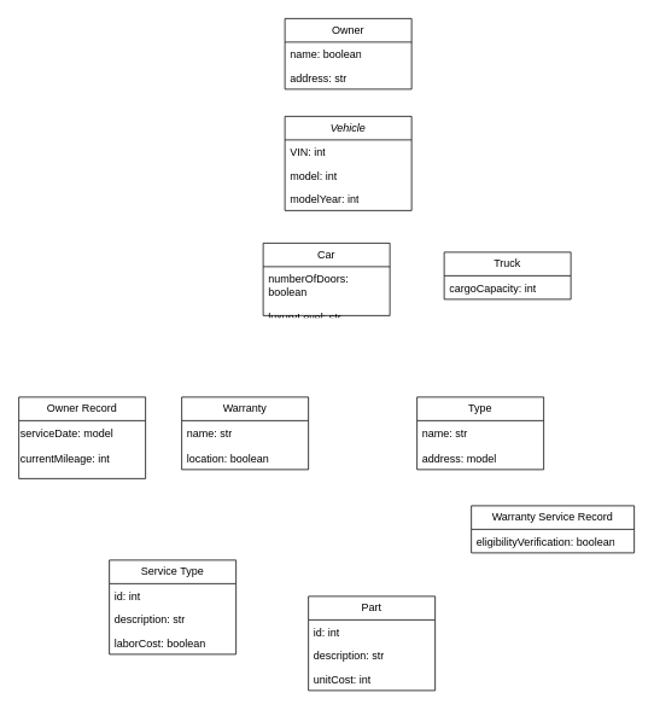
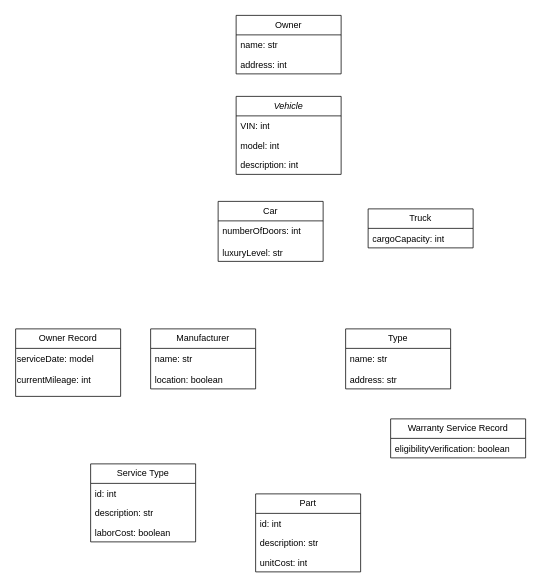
  <mxCell id="0" />
  <mxCell id="1" parent="0" />
  <mxCell id="2" value="Owner" style="swimlane;fontStyle=0;childLayout=stackLayout;horizontal=1;startSize=26;fillColor=none;horizontalStack=0;resizeParent=1;resizeParentMax=0;resizeLast=0;collapsible=1;marginBottom=0;whiteSpace=wrap;html=1;" vertex="1" parent="1"><mxGeometry x="314" y="20" width="140" height="78" as="geometry" /></mxCell>
- <mxCell id="3" value="name: boolean" style="text;strokeColor=none;fillColor=none;align=left;verticalAlign=top;spacingLeft=4;spacingRight=4;overflow=hidden;rotatable=0;points=[[0,0.5],[1,0.5]];portConstraint=eastwest;whiteSpace=wrap;html=1;" vertex="1" parent="2"><mxGeometry y="26" width="140" height="26" as="geometry" /></mxCell>
- <mxCell id="4" value="address: str" style="text;strokeColor=none;fillColor=none;align=left;verticalAlign=top;spacingLeft=4;spacingRight=4;overflow=hidden;rotatable=0;points=[[0,0.5],[1,0.5]];portConstraint=eastwest;whiteSpace=wrap;html=1;" vertex="1" parent="2"><mxGeometry y="52" width="140" height="26" as="geometry" /></mxCell>
+ <mxCell id="3" value="name: str" style="text;strokeColor=none;fillColor=none;align=left;verticalAlign=top;spacingLeft=4;spacingRight=4;overflow=hidden;rotatable=0;points=[[0,0.5],[1,0.5]];portConstraint=eastwest;whiteSpace=wrap;html=1;" vertex="1" parent="2"><mxGeometry y="26" width="140" height="26" as="geometry" /></mxCell>
+ <mxCell id="4" value="address: int" style="text;strokeColor=none;fillColor=none;align=left;verticalAlign=top;spacingLeft=4;spacingRight=4;overflow=hidden;rotatable=0;points=[[0,0.5],[1,0.5]];portConstraint=eastwest;whiteSpace=wrap;html=1;" vertex="1" parent="2"><mxGeometry y="52" width="140" height="26" as="geometry" /></mxCell>
  <mxCell id="5" value="&lt;i&gt;Vehicle&lt;/i&gt;" style="swimlane;fontStyle=0;childLayout=stackLayout;horizontal=1;startSize=26;fillColor=none;horizontalStack=0;resizeParent=1;resizeParentMax=0;resizeLast=0;collapsible=1;marginBottom=0;whiteSpace=wrap;html=1;" vertex="1" parent="1"><mxGeometry x="314" y="128" width="140" height="104" as="geometry" /></mxCell>
  <mxCell id="6" value="VIN: int" style="text;strokeColor=none;fillColor=none;align=left;verticalAlign=top;spacingLeft=4;spacingRight=4;overflow=hidden;rotatable=0;points=[[0,0.5],[1,0.5]];portConstraint=eastwest;whiteSpace=wrap;html=1;" vertex="1" parent="5"><mxGeometry y="26" width="140" height="26" as="geometry" /></mxCell>
  <mxCell id="7" value="model: int" style="text;strokeColor=none;fillColor=none;align=left;verticalAlign=top;spacingLeft=4;spacingRight=4;overflow=hidden;rotatable=0;points=[[0,0.5],[1,0.5]];portConstraint=eastwest;whiteSpace=wrap;html=1;" vertex="1" parent="5"><mxGeometry y="52" width="140" height="26" as="geometry" /></mxCell>
- <mxCell id="8" value="modelYear: int" style="text;strokeColor=none;fillColor=none;align=left;verticalAlign=top;spacingLeft=4;spacingRight=4;overflow=hidden;rotatable=0;points=[[0,0.5],[1,0.5]];portConstraint=eastwest;whiteSpace=wrap;html=1;" vertex="1" parent="5"><mxGeometry y="78" width="140" height="26" as="geometry" /></mxCell>
+ <mxCell id="8" value="description: int" style="text;strokeColor=none;fillColor=none;align=left;verticalAlign=top;spacingLeft=4;spacingRight=4;overflow=hidden;rotatable=0;points=[[0,0.5],[1,0.5]];portConstraint=eastwest;whiteSpace=wrap;html=1;" vertex="1" parent="5"><mxGeometry y="78" width="140" height="26" as="geometry" /></mxCell>
  <mxCell id="9" value="Car" style="swimlane;fontStyle=0;childLayout=stackLayout;horizontal=1;startSize=26;fillColor=none;horizontalStack=0;resizeParent=1;resizeParentMax=0;resizeLast=0;collapsible=1;marginBottom=0;whiteSpace=wrap;html=1;" vertex="1" parent="1"><mxGeometry x="290" y="268" width="140" height="80" as="geometry" /></mxCell>
- <mxCell id="10" value="numberOfDoors: boolean&lt;br&gt;&lt;br&gt;luxuryLevel: str" style="text;strokeColor=none;fillColor=none;align=left;verticalAlign=top;spacingLeft=4;spacingRight=4;overflow=hidden;rotatable=0;points=[[0,0.5],[1,0.5]];portConstraint=eastwest;whiteSpace=wrap;html=1;" vertex="1" parent="9"><mxGeometry y="26" width="140" height="54" as="geometry" /></mxCell>
+ <mxCell id="10" value="numberOfDoors: int&lt;br&gt;&lt;br&gt;luxuryLevel: str" style="text;strokeColor=none;fillColor=none;align=left;verticalAlign=top;spacingLeft=4;spacingRight=4;overflow=hidden;rotatable=0;points=[[0,0.5],[1,0.5]];portConstraint=eastwest;whiteSpace=wrap;html=1;" vertex="1" parent="9"><mxGeometry y="26" width="140" height="54" as="geometry" /></mxCell>
  <mxCell id="11" value="Truck" style="swimlane;fontStyle=0;childLayout=stackLayout;horizontal=1;startSize=26;fillColor=none;horizontalStack=0;resizeParent=1;resizeParentMax=0;resizeLast=0;collapsible=1;marginBottom=0;whiteSpace=wrap;html=1;" vertex="1" parent="1"><mxGeometry x="490" y="278" width="140" height="52" as="geometry" /></mxCell>
  <mxCell id="12" value="cargoCapacity: int" style="text;strokeColor=none;fillColor=none;align=left;verticalAlign=top;spacingLeft=4;spacingRight=4;overflow=hidden;rotatable=0;points=[[0,0.5],[1,0.5]];portConstraint=eastwest;whiteSpace=wrap;html=1;" vertex="1" parent="11"><mxGeometry y="26" width="140" height="26" as="geometry" /></mxCell>
- <mxCell id="13" value="Warranty" style="swimlane;fontStyle=0;childLayout=stackLayout;horizontal=1;startSize=26;fillColor=none;horizontalStack=0;resizeParent=1;resizeParentMax=0;resizeLast=0;collapsible=1;marginBottom=0;whiteSpace=wrap;html=1;" vertex="1" parent="1"><mxGeometry x="200" y="438" width="140" height="80" as="geometry" /></mxCell>
+ <mxCell id="13" value="Manufacturer" style="swimlane;fontStyle=0;childLayout=stackLayout;horizontal=1;startSize=26;fillColor=none;horizontalStack=0;resizeParent=1;resizeParentMax=0;resizeLast=0;collapsible=1;marginBottom=0;whiteSpace=wrap;html=1;" vertex="1" parent="1"><mxGeometry x="200" y="438" width="140" height="80" as="geometry" /></mxCell>
  <mxCell id="14" value="&lt;div&gt;name: str&lt;/div&gt;&lt;div&gt;&lt;br&gt;&lt;/div&gt;&lt;div&gt;location: boolean&lt;/div&gt;" style="text;strokeColor=none;fillColor=none;align=left;verticalAlign=top;spacingLeft=4;spacingRight=4;overflow=hidden;rotatable=0;points=[[0,0.5],[1,0.5]];portConstraint=eastwest;whiteSpace=wrap;html=1;" vertex="1" parent="13"><mxGeometry y="26" width="140" height="54" as="geometry" /></mxCell>
  <mxCell id="15" value="Type" style="swimlane;fontStyle=0;childLayout=stackLayout;horizontal=1;startSize=26;fillColor=none;horizontalStack=0;resizeParent=1;resizeParentMax=0;resizeLast=0;collapsible=1;marginBottom=0;whiteSpace=wrap;html=1;" vertex="1" parent="1"><mxGeometry x="460" y="438" width="140" height="80" as="geometry" /></mxCell>
- <mxCell id="16" value="&lt;div&gt;name: str&lt;/div&gt;&lt;div&gt;&lt;br&gt;&lt;/div&gt;&lt;div&gt;address: model&lt;/div&gt;" style="text;strokeColor=none;fillColor=none;align=left;verticalAlign=top;spacingLeft=4;spacingRight=4;overflow=hidden;rotatable=0;points=[[0,0.5],[1,0.5]];portConstraint=eastwest;whiteSpace=wrap;html=1;" vertex="1" parent="15"><mxGeometry y="26" width="140" height="54" as="geometry" /></mxCell>
+ <mxCell id="16" value="&lt;div&gt;name: str&lt;/div&gt;&lt;div&gt;&lt;br&gt;&lt;/div&gt;&lt;div&gt;address: str&lt;/div&gt;" style="text;strokeColor=none;fillColor=none;align=left;verticalAlign=top;spacingLeft=4;spacingRight=4;overflow=hidden;rotatable=0;points=[[0,0.5],[1,0.5]];portConstraint=eastwest;whiteSpace=wrap;html=1;" vertex="1" parent="15"><mxGeometry y="26" width="140" height="54" as="geometry" /></mxCell>
  <mxCell id="17" value="Owner Record" style="swimlane;fontStyle=0;childLayout=stackLayout;horizontal=1;startSize=26;fillColor=none;horizontalStack=0;resizeParent=1;resizeParentMax=0;resizeLast=0;collapsible=1;marginBottom=0;whiteSpace=wrap;html=1;" vertex="1" parent="1"><mxGeometry x="20" y="438" width="140" height="90" as="geometry" /></mxCell>
  <mxCell id="18" value="serviceDate: model&lt;br&gt;&lt;br&gt;currentMileage: int" style="text;whiteSpace=wrap;html=1;" vertex="1" parent="17"><mxGeometry y="26" width="140" height="64" as="geometry" /></mxCell>
  <mxCell id="19" value="Warranty Service Record" style="swimlane;fontStyle=0;childLayout=stackLayout;horizontal=1;startSize=26;fillColor=none;horizontalStack=0;resizeParent=1;resizeParentMax=0;resizeLast=0;collapsible=1;marginBottom=0;whiteSpace=wrap;html=1;" vertex="1" parent="1"><mxGeometry x="520" y="558" width="180" height="52" as="geometry" /></mxCell>
  <mxCell id="20" value="eligibilityVerification: boolean" style="text;strokeColor=none;fillColor=none;align=left;verticalAlign=top;spacingLeft=4;spacingRight=4;overflow=hidden;rotatable=0;points=[[0,0.5],[1,0.5]];portConstraint=eastwest;whiteSpace=wrap;html=1;" vertex="1" parent="19"><mxGeometry y="26" width="180" height="26" as="geometry" /></mxCell>
  <mxCell id="21" value="Service Type" style="swimlane;fontStyle=0;childLayout=stackLayout;horizontal=1;startSize=26;fillColor=none;horizontalStack=0;resizeParent=1;resizeParentMax=0;resizeLast=0;collapsible=1;marginBottom=0;whiteSpace=wrap;html=1;" vertex="1" parent="1"><mxGeometry x="120" y="618" width="140" height="104" as="geometry" /></mxCell>
  <mxCell id="22" value="id: int" style="text;strokeColor=none;fillColor=none;align=left;verticalAlign=top;spacingLeft=4;spacingRight=4;overflow=hidden;rotatable=0;points=[[0,0.5],[1,0.5]];portConstraint=eastwest;whiteSpace=wrap;html=1;" vertex="1" parent="21"><mxGeometry y="26" width="140" height="26" as="geometry" /></mxCell>
  <mxCell id="23" value="description: str" style="text;strokeColor=none;fillColor=none;align=left;verticalAlign=top;spacingLeft=4;spacingRight=4;overflow=hidden;rotatable=0;points=[[0,0.5],[1,0.5]];portConstraint=eastwest;whiteSpace=wrap;html=1;" vertex="1" parent="21"><mxGeometry y="52" width="140" height="26" as="geometry" /></mxCell>
  <mxCell id="24" value="laborCost: boolean" style="text;strokeColor=none;fillColor=none;align=left;verticalAlign=top;spacingLeft=4;spacingRight=4;overflow=hidden;rotatable=0;points=[[0,0.5],[1,0.5]];portConstraint=eastwest;whiteSpace=wrap;html=1;" vertex="1" parent="21"><mxGeometry y="78" width="140" height="26" as="geometry" /></mxCell>
  <mxCell id="25" value="Part" style="swimlane;fontStyle=0;childLayout=stackLayout;horizontal=1;startSize=26;fillColor=none;horizontalStack=0;resizeParent=1;resizeParentMax=0;resizeLast=0;collapsible=1;marginBottom=0;whiteSpace=wrap;html=1;" vertex="1" parent="1"><mxGeometry x="340" y="658" width="140" height="104" as="geometry" /></mxCell>
  <mxCell id="26" value="id: int" style="text;strokeColor=none;fillColor=none;align=left;verticalAlign=top;spacingLeft=4;spacingRight=4;overflow=hidden;rotatable=0;points=[[0,0.5],[1,0.5]];portConstraint=eastwest;whiteSpace=wrap;html=1;" vertex="1" parent="25"><mxGeometry y="26" width="140" height="26" as="geometry" /></mxCell>
  <mxCell id="27" value="description: str" style="text;strokeColor=none;fillColor=none;align=left;verticalAlign=top;spacingLeft=4;spacingRight=4;overflow=hidden;rotatable=0;points=[[0,0.5],[1,0.5]];portConstraint=eastwest;whiteSpace=wrap;html=1;" vertex="1" parent="25"><mxGeometry y="52" width="140" height="26" as="geometry" /></mxCell>
  <mxCell id="28" value="unitCost: int" style="text;strokeColor=none;fillColor=none;align=left;verticalAlign=top;spacingLeft=4;spacingRight=4;overflow=hidden;rotatable=0;points=[[0,0.5],[1,0.5]];portConstraint=eastwest;whiteSpace=wrap;html=1;" vertex="1" parent="25"><mxGeometry y="78" width="140" height="26" as="geometry" /></mxCell>
